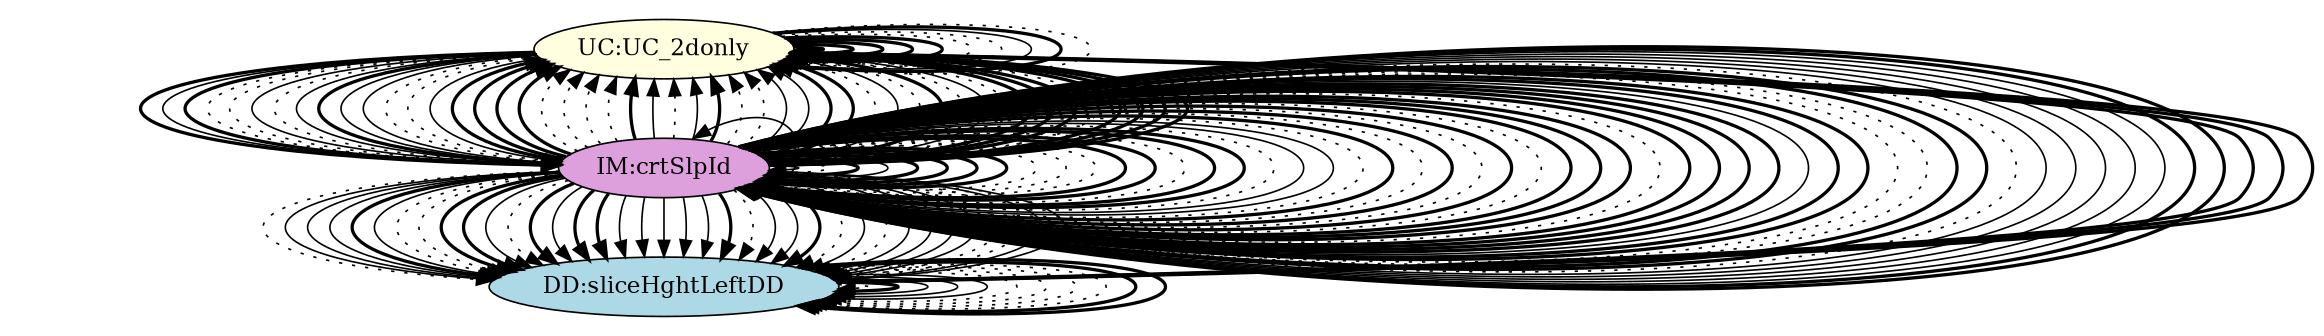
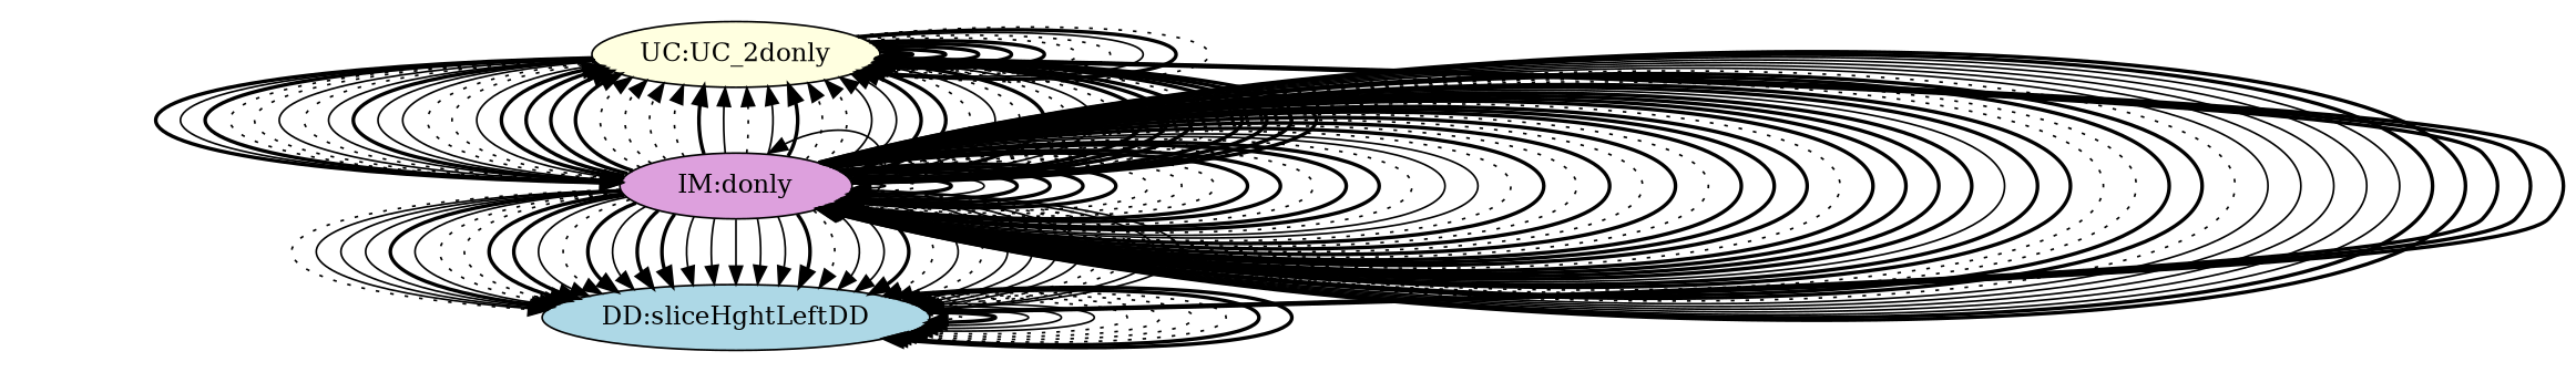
  digraph {
    node [color=black shape=ellipse style=filled]
    edge [headport=nrmShrForIM tailport=FS style=bold]
    n1 [fillcolor=lightyellow label="UC:UC_2donly"]
    n2 [fillcolor=lightblue label="DD:sliceHghtLeftDD"]
-   n3 [fillcolor=plum label="IM:crtSlpId"]
+   n3 [fillcolor=plum label="IM:donly"]
    subgraph sub_1 {
      rank=same
      n1
    }
    subgraph sub_2 {
      rank=same
      n2
    }
    subgraph sub_3 {
      rank=same
      n3
    }
    subgraph sub_4 {
      rank=same
      n3
    }
    subgraph sub_5 {
      rank=same
      n3
    }
    subgraph sub_6 {
      rank=same
      n1
    }
    subgraph sub_7 {
      rank=same
      n1
    }
    subgraph sub_8 {
      rank=same
      n1
    }
    n1 -> n1 [headport=displayInput tailport=writeToFile]
    n1 -> n1 [headport=displayGraph tailport=writeToFile]
    n1 -> n1 [headport=displayFS tailport=writeToFile]
    n1 -> n1 [headport=displayNormal tailport=writeToFile]
    n1 -> n1 [headport=displayShear tailport=writeToFile]
    n1 -> n1 [headport=assumpSLH tailport=LC_inhomogeneous style=dotted]
    n1 -> n1 [headport=assumpSF tailport=LC_seismic style=dotted]
    n1 -> n1 [headport=assumpSL tailport=LC_external style=solid]
    n1 -> n1 [headport=assumpINSFL tailport=UC_normshearlinear]
    n1 -> n1 [headport=assumpENSL tailport=UC_2donly style=dotted]
    n1 -> n3 [headport=FS tailport=determineCritSlip]
    n1 -> n3 [tailport=determineCritSlip style=solid]
    n1 -> n3 [headport=intsliceFsRC tailport=determineCritSlip]
    n1 -> n3 [headport=crtSlpIdIM tailport=determineCritSlip style=dotted]
    n1 -> n3 [headport=crtSlpIdIM tailport=displayGraph style=dotted]
    n1 -> n3 [headport=FS tailport=displayFS style=solid]
    n1 -> n3 [tailport=displayFS style=dotted]
    n1 -> n3 [headport=intsliceFsRC tailport=displayFS style=solid]
    n1 -> n3 [headport=FS tailport=displayNormal]
    n1 -> n3 [tailport=displayNormal style=solid]
    n1 -> n3 [headport=intsliceFsRC tailport=displayNormal style=solid]
    n1 -> n3 [headport=FS tailport=displayShear style=dotted]
    n1 -> n3 [tailport=displayShear style=dotted]
    n1 -> n3 [headport=intsliceFsRC tailport=displayShear style=solid]
    n2 -> n1 [headport=assumpSBSBISL tailport=alpha_i]
    n2 -> n1 [headport=assumpSBSBISL tailport=beta_i]
    n2 -> n1 [headport=assumpSBSBISL tailport=h_i]
    n2 -> n2 [headport=alpha_i tailport=l_bi style=dotted]
    n2 -> n2 [headport=b_i tailport=l_bi]
    n2 -> n2 [headport=beta_i tailport=l_si style=solid]
    n2 -> n2 [headport=b_i tailport=l_si style=solid]
    n2 -> n2 [headport=hR tailport=h_i style=solid]
    n2 -> n2 [headport=hL tailport=h_i style=dotted]
    n2 -> n2 [headport=alpha_i tailport=Phi style=dotted]
    n2 -> n2 [headport=f_i tailport=Phi style=dotted]
    n2 -> n2 [headport=alpha_i tailport=Psi style=dotted]
    n2 -> n2 [headport=f_i tailport=Psi]
    n2 -> n2 [headport=Phi tailport=Psi]
    n3 -> n1 [headport=assumpENSL tailport=equilibriumCS]
    n3 -> n1 [headport=assumpSBSBISL tailport=mcShrSrgth]
    n3 -> n1 [headport=assumpSLH tailport=resShr]
    n3 -> n1 [headport=assumpSP tailport=resShr]
    n3 -> n1 [headport=assumpSLI tailport=resShr style=dotted]
    n3 -> n1 [headport=assumpPSC tailport=resShr style=dotted]
    n3 -> n1 [headport=assumpFOS tailport=mobShr style=dotted]
    n3 -> n1 [headport=assumpPSC tailport=effNormF style=dotted]
    n3 -> n1 [headport=assumpINSFL tailport=X_i]
    n3 -> n1 [headport=assumpNESSS tailport=momentEql style=solid]
    n3 -> n1 [headport=assumpHFSM tailport=momentEql style=dotted]
    n3 -> n1 [headport=assumpSLH tailport=sliceWght style=solid]
    n3 -> n1 [headport=assumpPSC tailport=sliceWght]
    n3 -> n1 [headport=assumpSBSBISL tailport=sliceWght style=dotted]
    n3 -> n1 [headport=assumpWIBE tailport=sliceWght style=dotted]
    n3 -> n1 [headport=assumpWISE tailport=sliceWght style=solid]
    n3 -> n1 [headport=assumpPSC tailport=baseWtrF style=solid]
    n3 -> n1 [headport=assumpSBSBISL tailport=baseWtrF]
    n3 -> n1 [headport=assumpWIBE tailport=baseWtrF]
    n3 -> n1 [headport=assumpHFSM tailport=baseWtrF style=dotted]
    n3 -> n1 [headport=assumpPSC tailport=srfWtrF style=solid]
    n3 -> n1 [headport=assumpSBSBISL tailport=srfWtrF style=dotted]
    n3 -> n1 [headport=assumpWISE tailport=srfWtrF]
    n3 -> n1 [headport=assumpHFSM tailport=srfWtrF style=dotted]
    n3 -> n1 [headport=assumpINSFL style=solid]
    n3 -> n1 [headport=assumpES style=dotted]
    n3 -> n1 [headport=assumpSF]
    n3 -> n1 [headport=assumpSL]
    n3 -> n1 [headport=assumpINSFL tailport=nrmShrForIM]
    n3 -> n1 [headport=assumpES tailport=nrmShrForIM style=dotted]
    n3 -> n1 [headport=assumpSF tailport=nrmShrForIM]
    n3 -> n1 [headport=assumpSL tailport=nrmShrForIM]
    n3 -> n1 [headport=assumpES tailport=intsliceFsRC]
    n3 -> n1 [headport=assumpSSC tailport=crtSlpIdIM]
    n3 -> n2 [headport=sigma tailport=effectiveStressTM style=dotted]
    n3 -> n2 [headport=alpha_i tailport=normForcEq style=solid]
    n3 -> n2 [headport=beta_i tailport=normForcEq style=solid]
    n3 -> n2 [headport=alpha_i tailport=bsShrFEq style=solid]
    n3 -> n2 [headport=beta_i tailport=bsShrFEq]
    n3 -> n2 [headport=l_bi tailport=resShr style=solid]
    n3 -> n2 [headport=sigma tailport=resShr style=dotted]
    n3 -> n2 [headport=tau tailport=resShr style=dotted]
    n3 -> n2 [headport=l_bi tailport=mobShr]
    n3 -> n2 [headport=sigma tailport=effNormF]
    n3 -> n2 [headport=H_i tailport=resShearWO style=solid]
    n3 -> n2 [headport=alpha_i tailport=resShearWO style=dotted]
    n3 -> n2 [headport=beta_i tailport=resShearWO]
    n3 -> n2 [headport=l_bi tailport=resShearWO style=solid]
    n3 -> n2 [headport=H_i tailport=mobShearWO]
    n3 -> n2 [headport=alpha_i tailport=mobShearWO]
    n3 -> n2 [headport=beta_i tailport=mobShearWO style=solid]
    n3 -> n2 [headport=f_i tailport=X_i style=solid]
    n3 -> n2 [headport=alpha_i tailport=momentEql style=solid]
    n3 -> n2 [headport=beta_i tailport=momentEql style=solid]
    n3 -> n2 [headport=b_i tailport=momentEql style=solid]
    n3 -> n2 [headport=h_i tailport=momentEql]
    n3 -> n2 [headport=torque tailport=momentEql style=dotted]
    n3 -> n2 [headport=b_i tailport=sliceWght style=solid]
    n3 -> n2 [headport=l_bi tailport=baseWtrF style=solid]
    n3 -> n2 [headport=l_si tailport=srfWtrF]
    n3 -> n2 [headport=Phi style=dotted]
    n3 -> n2 [headport=Psi style=solid]
    n3 -> n2 [headport=H_i tailport=nrmShrForNumRC style=dotted]
    n3 -> n2 [headport=alpha_i tailport=nrmShrForNumRC style=solid]
    n3 -> n2 [headport=beta_i tailport=nrmShrForNumRC style=solid]
    n3 -> n2 [headport=b_i tailport=nrmShrForNumRC style=solid]
    n3 -> n2 [headport=h_i tailport=nrmShrForNumRC style=solid]
    n3 -> n2 [headport=b_i tailport=nrmShrForDenRC style=dotted]
    n3 -> n2 [headport=f_i tailport=nrmShrForDenRC style=dotted]
    n3 -> n2 [headport=Phi tailport=intsliceFsRC style=solid]
    n3 -> n2 [headport=Psi tailport=intsliceFsRC style=solid]
    n3 -> n3 [headport=equilibriumCS tailport=normForcEq style=solid]
    n3 -> n3 [headport=sliceWght tailport=normForcEq style=dotted]
    n3 -> n3 [headport=srfWtrF tailport=normForcEq]
    n3 -> n3 [headport=equilibriumCS tailport=bsShrFEq style=solid]
    n3 -> n3 [headport=sliceWght tailport=bsShrFEq]
    n3 -> n3 [headport=srfWtrF tailport=bsShrFEq]
    n3 -> n3 [headport=mcShrSrgth tailport=resShr]
    n3 -> n3 [headport=factOfSafetyTM tailport=mobShr]
    n3 -> n3 [headport=resShr tailport=mobShr style=dotted]
    n3 -> n3 [headport=effectiveStressTM tailport=effNormF style=dotted]
    n3 -> n3 [headport=baseWtrF tailport=effNormF style=dotted]
    n3 -> n3 [headport=sliceWght tailport=resShearWO]
    n3 -> n3 [headport=baseWtrF tailport=resShearWO]
    n3 -> n3 [headport=srfWtrF tailport=resShearWO style=dotted]
    n3 -> n3 [headport=sliceWght tailport=mobShearWO]
    n3 -> n3 [headport=srfWtrF tailport=mobShearWO]
    n3 -> n3 [headport=equilibriumCS tailport=momentEql style=dotted]
    n3 -> n3 [headport=weight tailport=momentEql style=solid]
    n3 -> n3 [headport=sliceWght tailport=momentEql style=solid]
    n3 -> n3 [headport=srfWtrF tailport=momentEql style=dotted]
    n3 -> n3 [headport=newtonSL tailport=weight style=solid]
    n3 -> n3 [headport=weight tailport=sliceWght]
    n3 -> n3 [headport=pressure tailport=baseWtrF style=dotted]
    n3 -> n3 [headport=baseWtrF tailport=baseWtrF]
    n3 -> n3 [headport=pressure tailport=srfWtrF style=dotted]
    n3 -> n3 [headport=srfWtrF tailport=srfWtrF]
    n3 -> n3 [headport=normForcEq style=dotted]
    n3 -> n3 [headport=bsShrFEq]
    n3 -> n3 [headport=mobShr]
    n3 -> n3 [headport=resShearWO]
    n3 -> n3 [headport=mobShearWO style=dotted]
    n3 -> n3 [headport=X_i]
    n3 -> n3 [headport=FS]
    n3 -> n3
    n3 -> n3 [headport=intsliceFsRC]
    n3 -> n3 [headport=X_i tailport=nrmShrForIM style=solid]
    n3 -> n3 [headport=momentEql tailport=nrmShrForIM]
    n3 -> n3 [headport=FS tailport=nrmShrForIM]
    n3 -> n3 [tailport=nrmShrForIM style=dotted]
    n3 -> n3 [headport=nrmShrForNumRC tailport=nrmShrForIM style=dotted]
    n3 -> n3 [headport=nrmShrForDenRC tailport=nrmShrForIM]
    n3 -> n3 [headport=intsliceFsRC tailport=nrmShrForIM]
    n3 -> n3 [headport=srfWtrF tailport=nrmShrForNumRC style=dotted]
    n3 -> n3 [tailport=nrmShrForNumRC style=solid]
    n3 -> n3 [tailport=nrmShrForDenRC style=solid]
    n3 -> n3 [headport=resShearWO tailport=intsliceFsRC style=solid]
    n3 -> n3 [headport=mobShearWO tailport=intsliceFsRC style=solid]
    n3 -> n3 [headport=FS tailport=intsliceFsRC style=solid]
    n3 -> n3 [tailport=intsliceFsRC]
    n3 -> n3 [headport=intsliceFsRC tailport=intsliceFsRC]
  }
